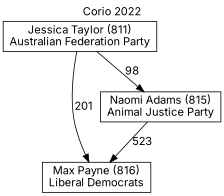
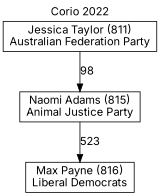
  digraph {
    fontname=Inter
    label="Corio 2022"
    labelloc=t
    mclimit=10
    node [fontname=Inter shape=box]
    edge [fontname=Inter]
    n1 [label="Max Payne (816)\nLiberal Democrats"]
    n2 [label="Naomi Adams (815)\nAnimal Justice Party"]
    n3 [label="Jessica Taylor (811)\nAustralian Federation Party"]
    n2 -> n1 [label=523]
-   n3 -> n1 [label=201]
    n3 -> n2 [label=98]
  }
